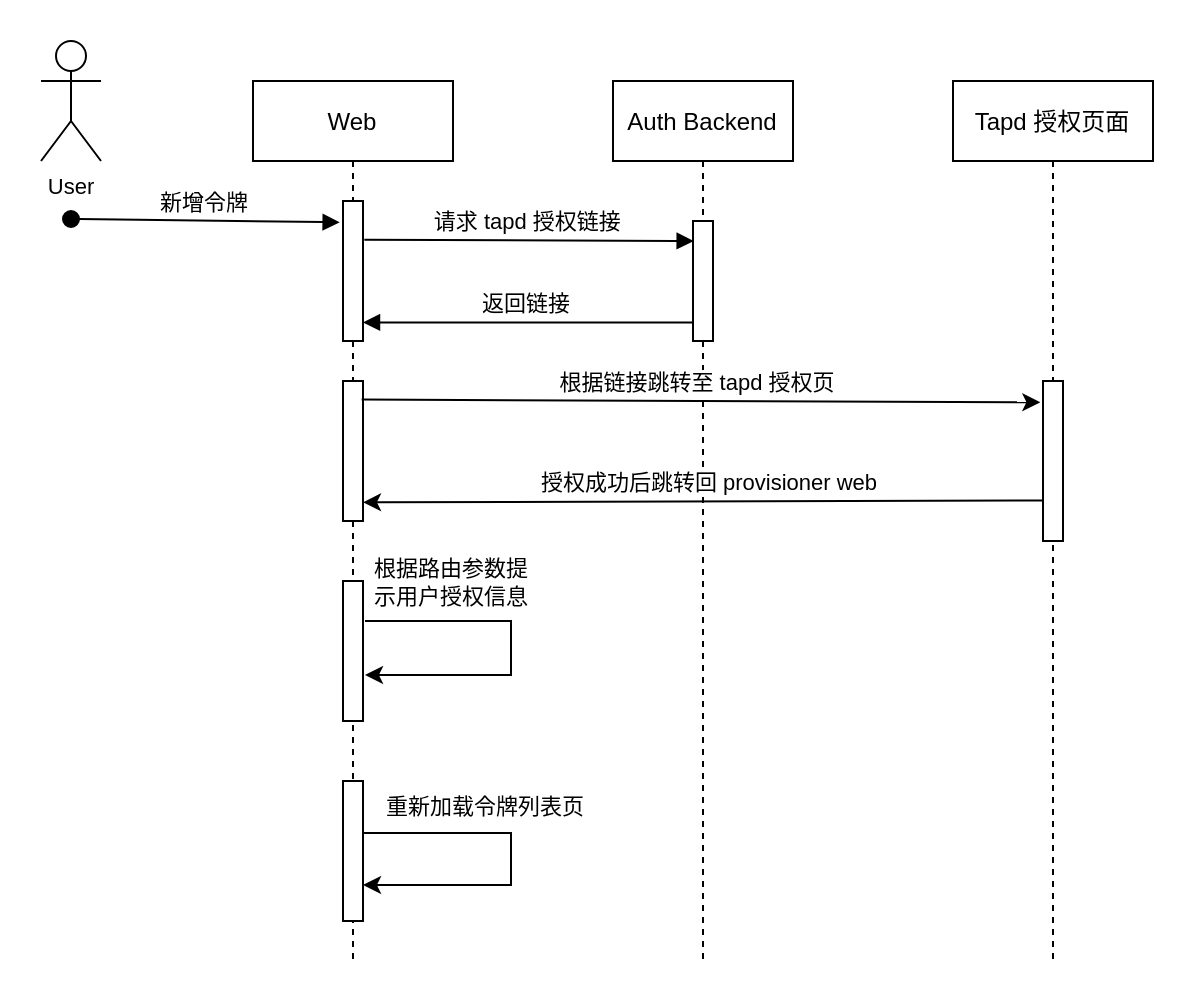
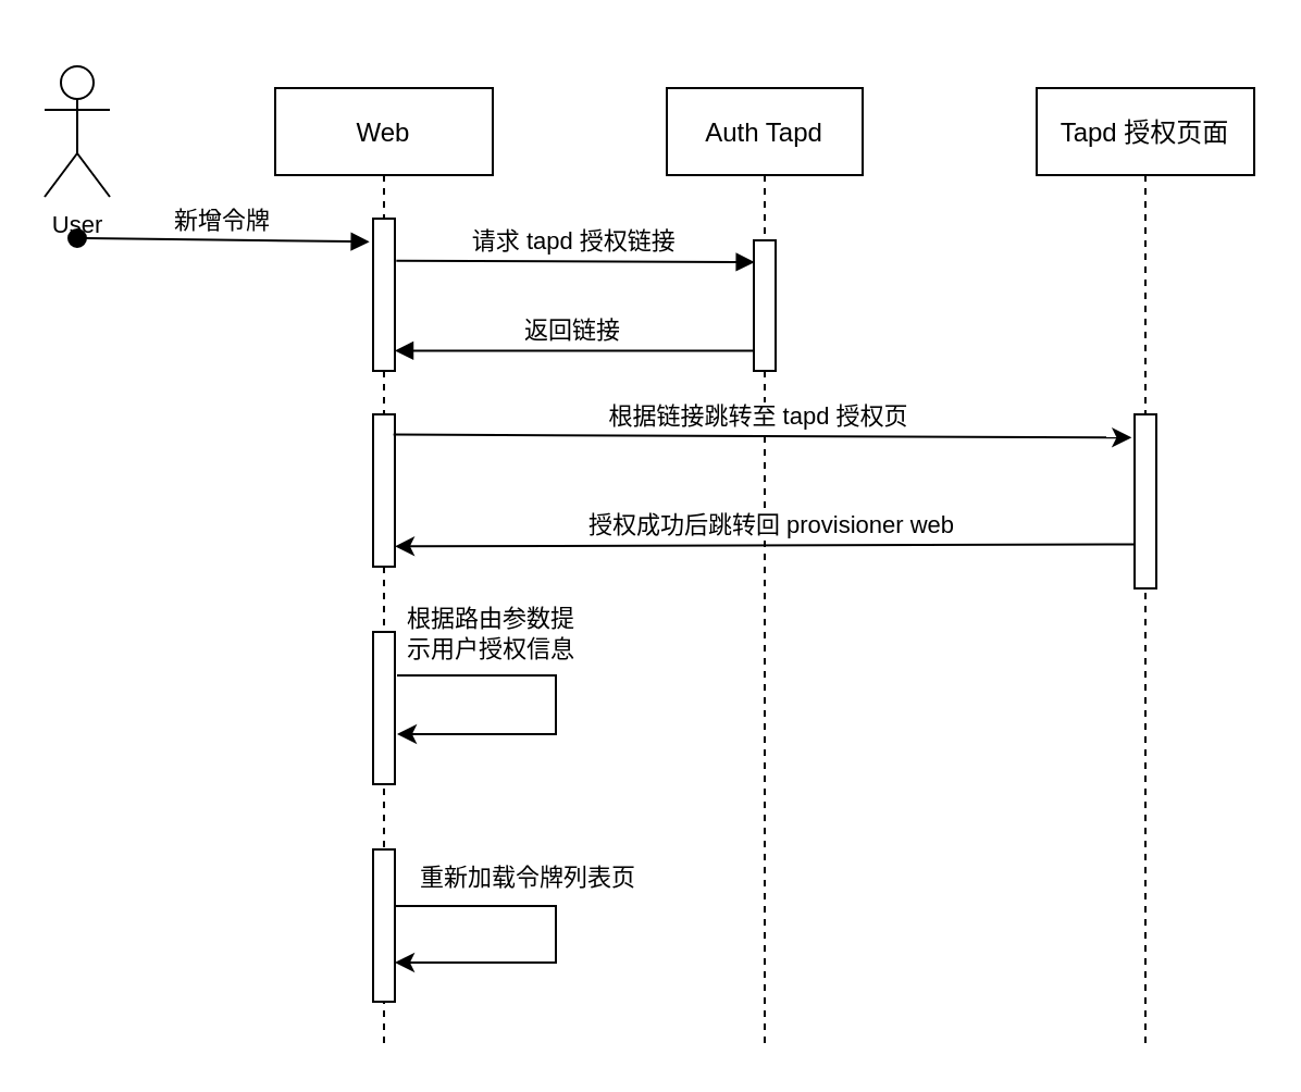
  <mxCell id="0" />
  <mxCell id="1" parent="0" />
  <mxCell id="2" value="Web" style="shape=umlLifeline;perimeter=lifelinePerimeter;container=1;collapsible=0;recursiveResize=0;rounded=0;shadow=0;strokeWidth=1;" parent="1" vertex="1"><mxGeometry x="126" y="40" width="100" height="440" as="geometry" /></mxCell>
  <mxCell id="3" value="" style="points=[];perimeter=orthogonalPerimeter;rounded=0;shadow=0;strokeWidth=1;" parent="2" vertex="1"><mxGeometry x="45" y="250" width="10" height="70" as="geometry" /></mxCell>
  <mxCell id="4" value="新增令牌" style="verticalAlign=bottom;startArrow=oval;endArrow=block;startSize=8;shadow=0;strokeWidth=1;fontSize=11;entryX=-0.167;entryY=0.152;entryDx=0;entryDy=0;entryPerimeter=0;" parent="2" target="5" edge="1"><mxGeometry relative="1" as="geometry"><mxPoint x="-91" y="69" as="sourcePoint" /><mxPoint x="39" y="70" as="targetPoint" /></mxGeometry></mxCell>
  <mxCell id="5" value="" style="points=[];perimeter=orthogonalPerimeter;rounded=0;shadow=0;strokeWidth=1;" vertex="1" parent="2"><mxGeometry x="45" y="60" width="10" height="70" as="geometry" /></mxCell>
  <mxCell id="6" value="" style="points=[];perimeter=orthogonalPerimeter;rounded=0;shadow=0;strokeWidth=1;" vertex="1" parent="2"><mxGeometry x="45" y="150" width="10" height="70" as="geometry" /></mxCell>
  <mxCell id="7" value="" style="edgeStyle=elbowEdgeStyle;elbow=horizontal;endArrow=classic;html=1;rounded=0;" edge="1" parent="2"><mxGeometry width="50" height="50" relative="1" as="geometry"><mxPoint x="56" y="270" as="sourcePoint" /><mxPoint x="56" y="297" as="targetPoint" /><Array as="points"><mxPoint x="129" y="280" /><mxPoint x="159" y="285" /></Array></mxGeometry></mxCell>
  <mxCell id="8" value="根据路由参数提&lt;br&gt;示用户授权信息" style="edgeLabel;html=1;align=center;verticalAlign=middle;resizable=0;points=[];" vertex="1" connectable="0" parent="7"><mxGeometry x="-0.359" y="3" relative="1" as="geometry"><mxPoint x="-13" y="-17" as="offset" /></mxGeometry></mxCell>
  <mxCell id="9" value="" style="points=[];perimeter=orthogonalPerimeter;rounded=0;shadow=0;strokeWidth=1;" vertex="1" parent="2"><mxGeometry x="45" y="350" width="10" height="70" as="geometry" /></mxCell>
  <mxCell id="10" value="" style="edgeStyle=elbowEdgeStyle;elbow=horizontal;endArrow=classic;html=1;rounded=0;exitX=1.033;exitY=0.371;exitDx=0;exitDy=0;exitPerimeter=0;" edge="1" parent="2" source="9"><mxGeometry width="50" height="50" relative="1" as="geometry"><mxPoint x="55" y="368" as="sourcePoint" /><mxPoint x="55" y="402" as="targetPoint" /><Array as="points"><mxPoint x="129" y="385" /><mxPoint x="38" y="310" /></Array></mxGeometry></mxCell>
  <mxCell id="11" value="重新加载令牌列表页" style="edgeLabel;html=1;align=center;verticalAlign=middle;resizable=0;points=[];" vertex="1" connectable="0" parent="10"><mxGeometry x="-0.359" y="3" relative="1" as="geometry"><mxPoint x="4" y="-10" as="offset" /></mxGeometry></mxCell>
- <mxCell id="12" value="Auth Backend" style="shape=umlLifeline;perimeter=lifelinePerimeter;container=1;collapsible=0;recursiveResize=0;rounded=0;shadow=0;strokeWidth=1;" parent="1" vertex="1"><mxGeometry x="306" y="40" width="90" height="440" as="geometry" /></mxCell>
+ <mxCell id="12" value="Auth Tapd" style="shape=umlLifeline;perimeter=lifelinePerimeter;container=1;collapsible=0;recursiveResize=0;rounded=0;shadow=0;strokeWidth=1;" parent="1" vertex="1"><mxGeometry x="306" y="40" width="90" height="440" as="geometry" /></mxCell>
  <mxCell id="13" value="" style="points=[];perimeter=orthogonalPerimeter;rounded=0;shadow=0;strokeWidth=1;" parent="12" vertex="1"><mxGeometry x="40" y="70" width="10" height="60" as="geometry" /></mxCell>
  <mxCell id="14" value="请求 tapd 授权链接" style="verticalAlign=bottom;endArrow=block;entryX=0.033;entryY=0.167;shadow=0;strokeWidth=1;exitX=1.067;exitY=0.276;exitDx=0;exitDy=0;exitPerimeter=0;entryDx=0;entryDy=0;entryPerimeter=0;fontSize=11;" parent="1" source="5" target="13" edge="1"><mxGeometry relative="1" as="geometry"><mxPoint x="186" y="120" as="sourcePoint" /></mxGeometry></mxCell>
  <mxCell id="15" value="返回链接" style="verticalAlign=bottom;endArrow=block;entryX=1;entryY=0.867;shadow=0;strokeWidth=1;entryDx=0;entryDy=0;entryPerimeter=0;fontSize=11;" parent="1" source="13" target="5" edge="1"><mxGeometry relative="1" as="geometry"><mxPoint x="246" y="160" as="sourcePoint" /><mxPoint x="186" y="160" as="targetPoint" /></mxGeometry></mxCell>
  <mxCell id="16" value="Tapd 授权页面" style="shape=umlLifeline;perimeter=lifelinePerimeter;container=1;collapsible=0;recursiveResize=0;rounded=0;shadow=0;strokeWidth=1;" vertex="1" parent="1"><mxGeometry x="476" y="40" width="100" height="440" as="geometry" /></mxCell>
  <mxCell id="17" value="" style="points=[];perimeter=orthogonalPerimeter;rounded=0;shadow=0;strokeWidth=1;" vertex="1" parent="16"><mxGeometry x="45" y="150" width="10" height="80" as="geometry" /></mxCell>
  <mxCell id="18" value="" style="endArrow=classic;html=1;rounded=0;exitX=0;exitY=0.431;exitDx=0;exitDy=0;exitPerimeter=0;entryX=1;entryY=0.552;entryDx=0;entryDy=0;entryPerimeter=0;" edge="1" parent="1"><mxGeometry width="50" height="50" relative="1" as="geometry"><mxPoint x="521" y="249.75" as="sourcePoint" /><mxPoint x="181" y="250.64" as="targetPoint" /></mxGeometry></mxCell>
  <mxCell id="19" value="授权成功后跳转回 provisioner web" style="edgeLabel;html=1;align=center;verticalAlign=bottom;resizable=0;points=[];" vertex="1" connectable="0" parent="18"><mxGeometry x="-0.016" y="-1" relative="1" as="geometry"><mxPoint as="offset" /></mxGeometry></mxCell>
  <mxCell id="20" value="" style="endArrow=classic;html=1;rounded=0;exitX=0.933;exitY=0.133;exitDx=0;exitDy=0;exitPerimeter=0;entryX=-0.133;entryY=0.133;entryDx=0;entryDy=0;entryPerimeter=0;" edge="1" parent="1" source="6" target="17"><mxGeometry width="50" height="50" relative="1" as="geometry"><mxPoint x="185.67" y="199.68" as="sourcePoint" /><mxPoint x="516" y="199" as="targetPoint" /></mxGeometry></mxCell>
  <mxCell id="21" value="根据链接跳转至 tapd 授权页" style="edgeLabel;html=1;align=center;verticalAlign=bottom;resizable=0;points=[];" vertex="1" connectable="0" parent="20"><mxGeometry x="-0.014" y="1" relative="1" as="geometry"><mxPoint as="offset" /></mxGeometry></mxCell>
- <mxCell id="22" value="User" style="shape=umlActor;verticalLabelPosition=bottom;verticalAlign=top;html=1;outlineConnect=0;fontSize=11;" vertex="1" parent="1"><mxGeometry x="20" y="20" width="30" height="60" as="geometry" /></mxCell>
+ <mxCell id="22" value="User" style="shape=umlActor;verticalLabelPosition=bottom;verticalAlign=top;html=1;outlineConnect=0;fontSize=11;" vertex="1" parent="1"><mxGeometry x="20" y="30" width="30" height="60" as="geometry" /></mxCell>
